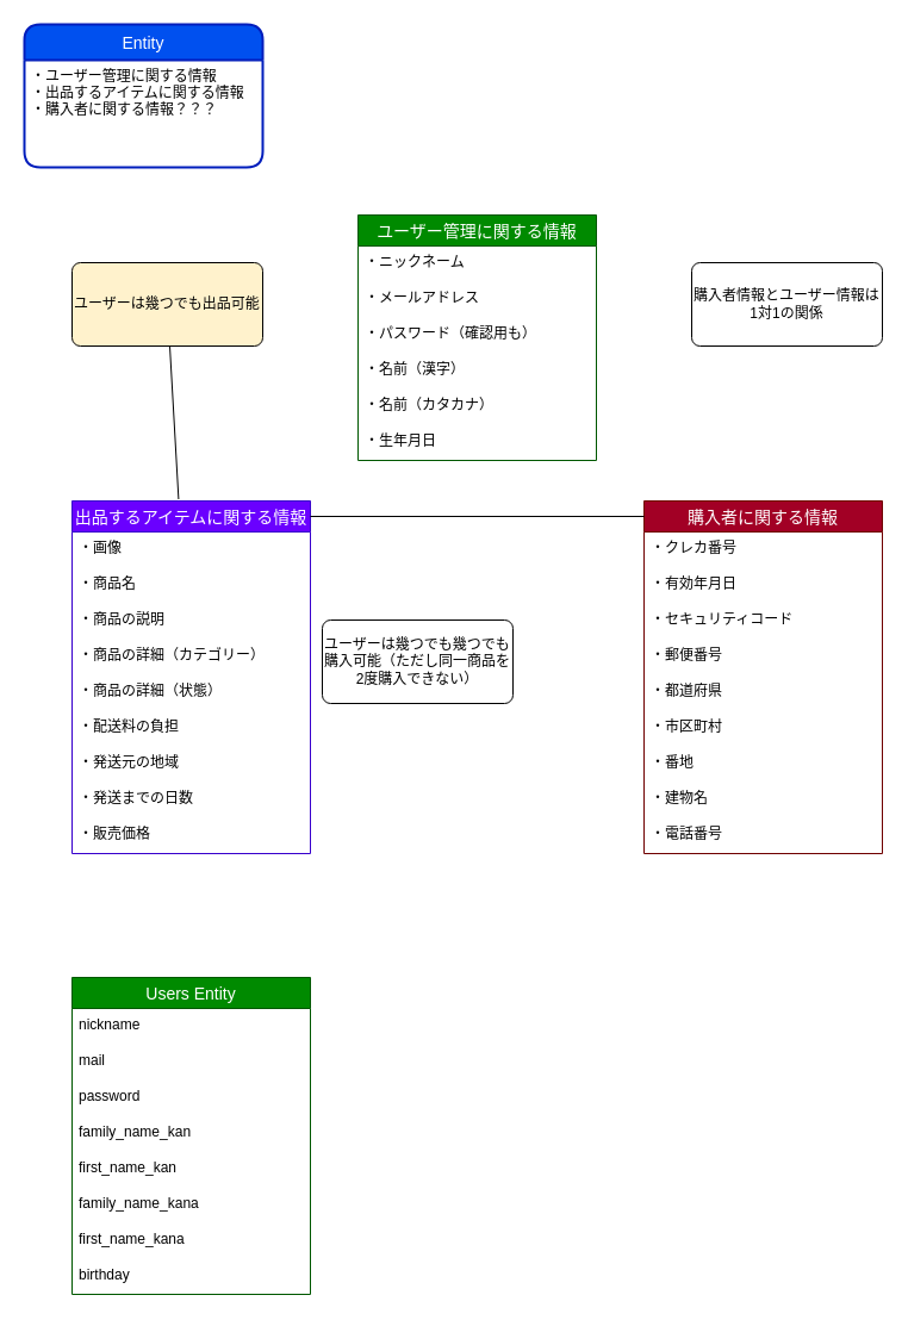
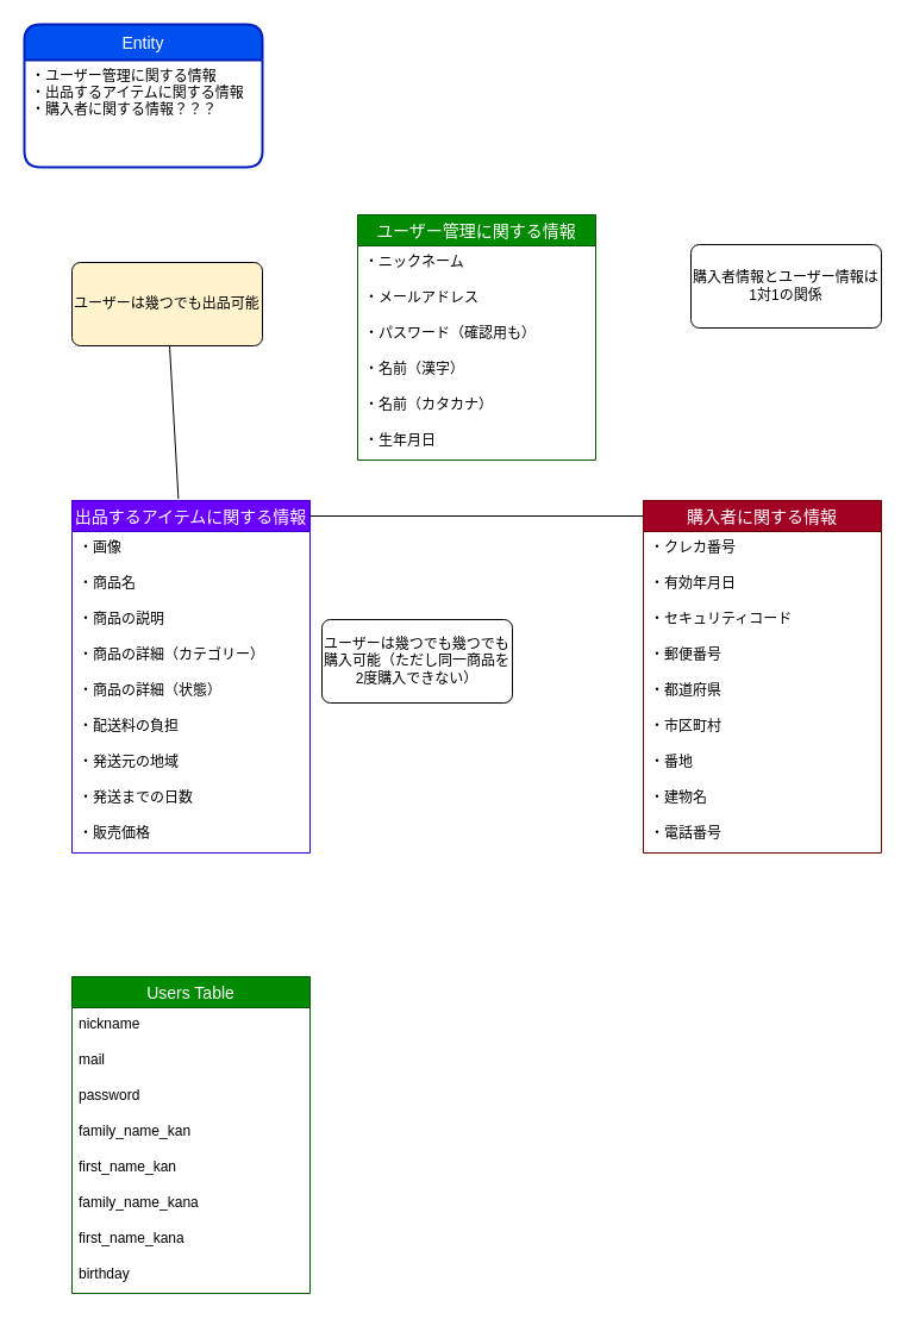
  <mxCell id="0" />
  <mxCell id="1" parent="0" />
  <mxCell id="2" value="Entity" style="swimlane;childLayout=stackLayout;horizontal=1;startSize=30;horizontalStack=0;rounded=1;fontSize=14;fontStyle=0;strokeWidth=2;resizeParent=0;resizeLast=1;shadow=0;dashed=0;align=center;fillColor=#0050ef;fontColor=#ffffff;strokeColor=#001DBC;" vertex="1" parent="1"><mxGeometry x="20" y="20" width="200" height="120" as="geometry" /></mxCell>
  <mxCell id="3" value="・ユーザー管理に関する情報&#10;・出品するアイテムに関する情報&#10;・購入者に関する情報？？？" style="align=left;strokeColor=none;fillColor=none;spacingLeft=4;fontSize=12;verticalAlign=top;resizable=0;rotatable=0;part=1;" vertex="1" parent="2"><mxGeometry y="30" width="200" height="90" as="geometry" /></mxCell>
  <mxCell id="4" value="ユーザー管理に関する情報" style="swimlane;fontStyle=0;childLayout=stackLayout;horizontal=1;startSize=26;horizontalStack=0;resizeParent=1;resizeParentMax=0;resizeLast=0;collapsible=1;marginBottom=0;align=center;fontSize=14;fillColor=#008a00;fontColor=#ffffff;strokeColor=#005700;" vertex="1" parent="1"><mxGeometry x="300" y="180" width="200" height="206" as="geometry" /></mxCell>
  <mxCell id="5" value="・ニックネーム" style="text;strokeColor=none;fillColor=none;spacingLeft=4;spacingRight=4;overflow=hidden;rotatable=0;points=[[0,0.5],[1,0.5]];portConstraint=eastwest;fontSize=12;" vertex="1" parent="4"><mxGeometry y="26" width="200" height="30" as="geometry" /></mxCell>
  <mxCell id="6" value="・メールアドレス" style="text;strokeColor=none;fillColor=none;spacingLeft=4;spacingRight=4;overflow=hidden;rotatable=0;points=[[0,0.5],[1,0.5]];portConstraint=eastwest;fontSize=12;" vertex="1" parent="4"><mxGeometry y="56" width="200" height="30" as="geometry" /></mxCell>
  <mxCell id="7" value="・パスワード（確認用も）" style="text;strokeColor=none;fillColor=none;spacingLeft=4;spacingRight=4;overflow=hidden;rotatable=0;points=[[0,0.5],[1,0.5]];portConstraint=eastwest;fontSize=12;" vertex="1" parent="4"><mxGeometry y="86" width="200" height="30" as="geometry" /></mxCell>
  <mxCell id="8" value="・名前（漢字）" style="text;strokeColor=none;fillColor=none;spacingLeft=4;spacingRight=4;overflow=hidden;rotatable=0;points=[[0,0.5],[1,0.5]];portConstraint=eastwest;fontSize=12;" vertex="1" parent="4"><mxGeometry y="116" width="200" height="30" as="geometry" /></mxCell>
  <mxCell id="9" value="・名前（カタカナ）" style="text;strokeColor=none;fillColor=none;spacingLeft=4;spacingRight=4;overflow=hidden;rotatable=0;points=[[0,0.5],[1,0.5]];portConstraint=eastwest;fontSize=12;" vertex="1" parent="4"><mxGeometry y="146" width="200" height="30" as="geometry" /></mxCell>
  <mxCell id="10" value="・生年月日" style="text;strokeColor=none;fillColor=none;spacingLeft=4;spacingRight=4;overflow=hidden;rotatable=0;points=[[0,0.5],[1,0.5]];portConstraint=eastwest;fontSize=12;" vertex="1" parent="4"><mxGeometry y="176" width="200" height="30" as="geometry" /></mxCell>
  <mxCell id="11" value="出品するアイテムに関する情報" style="swimlane;fontStyle=0;childLayout=stackLayout;horizontal=1;startSize=26;horizontalStack=0;resizeParent=1;resizeParentMax=0;resizeLast=0;collapsible=1;marginBottom=0;align=center;fontSize=14;fillColor=#6a00ff;fontColor=#ffffff;strokeColor=#3700CC;" vertex="1" parent="1"><mxGeometry x="60" y="420" width="200" height="296" as="geometry" /></mxCell>
  <mxCell id="12" value="・画像" style="text;strokeColor=none;fillColor=none;spacingLeft=4;spacingRight=4;overflow=hidden;rotatable=0;points=[[0,0.5],[1,0.5]];portConstraint=eastwest;fontSize=12;" vertex="1" parent="11"><mxGeometry y="26" width="200" height="30" as="geometry" /></mxCell>
  <mxCell id="13" value="・商品名" style="text;strokeColor=none;fillColor=none;spacingLeft=4;spacingRight=4;overflow=hidden;rotatable=0;points=[[0,0.5],[1,0.5]];portConstraint=eastwest;fontSize=12;" vertex="1" parent="11"><mxGeometry y="56" width="200" height="30" as="geometry" /></mxCell>
  <mxCell id="14" value="・商品の説明" style="text;strokeColor=none;fillColor=none;spacingLeft=4;spacingRight=4;overflow=hidden;rotatable=0;points=[[0,0.5],[1,0.5]];portConstraint=eastwest;fontSize=12;" vertex="1" parent="11"><mxGeometry y="86" width="200" height="30" as="geometry" /></mxCell>
  <mxCell id="15" value="・商品の詳細（カテゴリー）" style="text;strokeColor=none;fillColor=none;spacingLeft=4;spacingRight=4;overflow=hidden;rotatable=0;points=[[0,0.5],[1,0.5]];portConstraint=eastwest;fontSize=12;" vertex="1" parent="11"><mxGeometry y="116" width="200" height="30" as="geometry" /></mxCell>
  <mxCell id="16" value="・商品の詳細（状態）" style="text;strokeColor=none;fillColor=none;spacingLeft=4;spacingRight=4;overflow=hidden;rotatable=0;points=[[0,0.5],[1,0.5]];portConstraint=eastwest;fontSize=12;" vertex="1" parent="11"><mxGeometry y="146" width="200" height="30" as="geometry" /></mxCell>
  <mxCell id="17" value="・配送料の負担" style="text;strokeColor=none;fillColor=none;spacingLeft=4;spacingRight=4;overflow=hidden;rotatable=0;points=[[0,0.5],[1,0.5]];portConstraint=eastwest;fontSize=12;" vertex="1" parent="11"><mxGeometry y="176" width="200" height="30" as="geometry" /></mxCell>
  <mxCell id="18" value="・発送元の地域" style="text;strokeColor=none;fillColor=none;spacingLeft=4;spacingRight=4;overflow=hidden;rotatable=0;points=[[0,0.5],[1,0.5]];portConstraint=eastwest;fontSize=12;" vertex="1" parent="11"><mxGeometry y="206" width="200" height="30" as="geometry" /></mxCell>
  <mxCell id="19" value="・発送までの日数" style="text;strokeColor=none;fillColor=none;spacingLeft=4;spacingRight=4;overflow=hidden;rotatable=0;points=[[0,0.5],[1,0.5]];portConstraint=eastwest;fontSize=12;" vertex="1" parent="11"><mxGeometry y="236" width="200" height="30" as="geometry" /></mxCell>
  <mxCell id="20" value="・販売価格" style="text;strokeColor=none;fillColor=none;spacingLeft=4;spacingRight=4;overflow=hidden;rotatable=0;points=[[0,0.5],[1,0.5]];portConstraint=eastwest;fontSize=12;" vertex="1" parent="11"><mxGeometry y="266" width="200" height="30" as="geometry" /></mxCell>
  <mxCell id="21" value="購入者に関する情報" style="swimlane;fontStyle=0;childLayout=stackLayout;horizontal=1;startSize=26;horizontalStack=0;resizeParent=1;resizeParentMax=0;resizeLast=0;collapsible=1;marginBottom=0;align=center;fontSize=14;fillColor=#a20025;fontColor=#ffffff;strokeColor=#6F0000;" vertex="1" parent="1"><mxGeometry x="540" y="420" width="200" height="296" as="geometry" /></mxCell>
  <mxCell id="22" value="・クレカ番号" style="text;strokeColor=none;fillColor=none;spacingLeft=4;spacingRight=4;overflow=hidden;rotatable=0;points=[[0,0.5],[1,0.5]];portConstraint=eastwest;fontSize=12;" vertex="1" parent="21"><mxGeometry y="26" width="200" height="30" as="geometry" /></mxCell>
  <mxCell id="23" value="・有効年月日" style="text;strokeColor=none;fillColor=none;spacingLeft=4;spacingRight=4;overflow=hidden;rotatable=0;points=[[0,0.5],[1,0.5]];portConstraint=eastwest;fontSize=12;" vertex="1" parent="21"><mxGeometry y="56" width="200" height="30" as="geometry" /></mxCell>
  <mxCell id="24" value="・セキュリティコード" style="text;strokeColor=none;fillColor=none;spacingLeft=4;spacingRight=4;overflow=hidden;rotatable=0;points=[[0,0.5],[1,0.5]];portConstraint=eastwest;fontSize=12;" vertex="1" parent="21"><mxGeometry y="86" width="200" height="30" as="geometry" /></mxCell>
  <mxCell id="25" value="・郵便番号" style="text;strokeColor=none;fillColor=none;spacingLeft=4;spacingRight=4;overflow=hidden;rotatable=0;points=[[0,0.5],[1,0.5]];portConstraint=eastwest;fontSize=12;" vertex="1" parent="21"><mxGeometry y="116" width="200" height="30" as="geometry" /></mxCell>
  <mxCell id="26" value="・都道府県" style="text;strokeColor=none;fillColor=none;spacingLeft=4;spacingRight=4;overflow=hidden;rotatable=0;points=[[0,0.5],[1,0.5]];portConstraint=eastwest;fontSize=12;" vertex="1" parent="21"><mxGeometry y="146" width="200" height="30" as="geometry" /></mxCell>
  <mxCell id="27" value="・市区町村" style="text;strokeColor=none;fillColor=none;spacingLeft=4;spacingRight=4;overflow=hidden;rotatable=0;points=[[0,0.5],[1,0.5]];portConstraint=eastwest;fontSize=12;" vertex="1" parent="21"><mxGeometry y="176" width="200" height="30" as="geometry" /></mxCell>
  <mxCell id="28" value="・番地" style="text;strokeColor=none;fillColor=none;spacingLeft=4;spacingRight=4;overflow=hidden;rotatable=0;points=[[0,0.5],[1,0.5]];portConstraint=eastwest;fontSize=12;" vertex="1" parent="21"><mxGeometry y="206" width="200" height="30" as="geometry" /></mxCell>
  <mxCell id="29" value="・建物名" style="text;strokeColor=none;fillColor=none;spacingLeft=4;spacingRight=4;overflow=hidden;rotatable=0;points=[[0,0.5],[1,0.5]];portConstraint=eastwest;fontSize=12;" vertex="1" parent="21"><mxGeometry y="236" width="200" height="30" as="geometry" /></mxCell>
  <mxCell id="30" value="・電話番号" style="text;strokeColor=none;fillColor=none;spacingLeft=4;spacingRight=4;overflow=hidden;rotatable=0;points=[[0,0.5],[1,0.5]];portConstraint=eastwest;fontSize=12;" vertex="1" parent="21"><mxGeometry y="266" width="200" height="30" as="geometry" /></mxCell>
  <mxCell id="31" value="" style="endArrow=none;html=1;rounded=0;exitX=0.447;exitY=-0.005;exitDx=0;exitDy=0;exitPerimeter=0;" edge="1" parent="1" source="11" target="33"><mxGeometry relative="1" as="geometry"><mxPoint x="150" y="370" as="sourcePoint" /><mxPoint x="310" y="370" as="targetPoint" /></mxGeometry></mxCell>
  <mxCell id="32" value="" style="endArrow=none;html=1;rounded=0;" edge="1" parent="1"><mxGeometry relative="1" as="geometry"><mxPoint x="260" y="433" as="sourcePoint" /><mxPoint x="540" y="433" as="targetPoint" /></mxGeometry></mxCell>
  <mxCell id="33" value="ユーザーは幾つでも出品可能" style="rounded=1;arcSize=10;whiteSpace=wrap;html=1;align=center;fillColor=#fff2cc;" vertex="1" parent="1"><mxGeometry x="60" y="220" width="160" height="70" as="geometry" /></mxCell>
  <mxCell id="34" value="ユーザーは幾つでも幾つでも購入可能（ただし同一商品を2度購入できない）" style="rounded=1;arcSize=10;whiteSpace=wrap;html=1;align=center;" vertex="1" parent="1"><mxGeometry x="270" y="520" width="160" height="70" as="geometry" /></mxCell>
- <mxCell id="35" value="購入者情報とユーザー情報は1対1の関係" style="rounded=1;arcSize=10;whiteSpace=wrap;html=1;align=center;" vertex="1" parent="1"><mxGeometry x="580" y="220" width="160" height="70" as="geometry" /></mxCell>
- <mxCell id="36" value="Users Entity" style="swimlane;fontStyle=0;childLayout=stackLayout;horizontal=1;startSize=26;horizontalStack=0;resizeParent=1;resizeParentMax=0;resizeLast=0;collapsible=1;marginBottom=0;align=center;fontSize=14;fillColor=#008a00;fontColor=#ffffff;strokeColor=#005700;" vertex="1" parent="1"><mxGeometry x="60" y="820" width="200" height="266" as="geometry" /></mxCell>
+ <mxCell id="35" value="購入者情報とユーザー情報は1対1の関係" style="rounded=1;arcSize=10;whiteSpace=wrap;html=1;align=center;" vertex="1" parent="1"><mxGeometry x="580" y="205" width="160" height="70" as="geometry" /></mxCell>
+ <mxCell id="36" value="Users Table" style="swimlane;fontStyle=0;childLayout=stackLayout;horizontal=1;startSize=26;horizontalStack=0;resizeParent=1;resizeParentMax=0;resizeLast=0;collapsible=1;marginBottom=0;align=center;fontSize=14;fillColor=#008a00;fontColor=#ffffff;strokeColor=#005700;" vertex="1" parent="1"><mxGeometry x="60" y="820" width="200" height="266" as="geometry" /></mxCell>
  <mxCell id="37" value="nickname" style="text;strokeColor=none;fillColor=none;spacingLeft=4;spacingRight=4;overflow=hidden;rotatable=0;points=[[0,0.5],[1,0.5]];portConstraint=eastwest;fontSize=12;" vertex="1" parent="36"><mxGeometry y="26" width="200" height="30" as="geometry" /></mxCell>
  <mxCell id="38" value="mail" style="text;strokeColor=none;fillColor=none;spacingLeft=4;spacingRight=4;overflow=hidden;rotatable=0;points=[[0,0.5],[1,0.5]];portConstraint=eastwest;fontSize=12;" vertex="1" parent="36"><mxGeometry y="56" width="200" height="30" as="geometry" /></mxCell>
  <mxCell id="39" value="password" style="text;strokeColor=none;fillColor=none;spacingLeft=4;spacingRight=4;overflow=hidden;rotatable=0;points=[[0,0.5],[1,0.5]];portConstraint=eastwest;fontSize=12;" vertex="1" parent="36"><mxGeometry y="86" width="200" height="30" as="geometry" /></mxCell>
  <mxCell id="40" value="family_name_kan" style="text;strokeColor=none;fillColor=none;spacingLeft=4;spacingRight=4;overflow=hidden;rotatable=0;points=[[0,0.5],[1,0.5]];portConstraint=eastwest;fontSize=12;" vertex="1" parent="36"><mxGeometry y="116" width="200" height="30" as="geometry" /></mxCell>
  <mxCell id="41" value="first_name_kan" style="text;strokeColor=none;fillColor=none;spacingLeft=4;spacingRight=4;overflow=hidden;rotatable=0;points=[[0,0.5],[1,0.5]];portConstraint=eastwest;fontSize=12;" vertex="1" parent="36"><mxGeometry y="146" width="200" height="30" as="geometry" /></mxCell>
  <mxCell id="42" value="family_name_kana" style="text;strokeColor=none;fillColor=none;spacingLeft=4;spacingRight=4;overflow=hidden;rotatable=0;points=[[0,0.5],[1,0.5]];portConstraint=eastwest;fontSize=12;" vertex="1" parent="36"><mxGeometry y="176" width="200" height="30" as="geometry" /></mxCell>
  <mxCell id="43" value="first_name_kana" style="text;strokeColor=none;fillColor=none;spacingLeft=4;spacingRight=4;overflow=hidden;rotatable=0;points=[[0,0.5],[1,0.5]];portConstraint=eastwest;fontSize=12;" vertex="1" parent="36"><mxGeometry y="206" width="200" height="30" as="geometry" /></mxCell>
  <mxCell id="44" value="birthday" style="text;strokeColor=none;fillColor=none;spacingLeft=4;spacingRight=4;overflow=hidden;rotatable=0;points=[[0,0.5],[1,0.5]];portConstraint=eastwest;fontSize=12;" vertex="1" parent="36"><mxGeometry y="236" width="200" height="30" as="geometry" /></mxCell>
